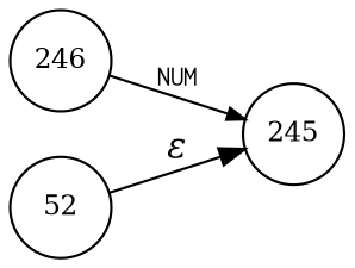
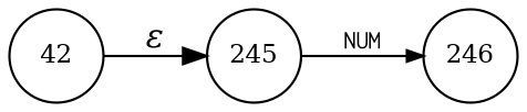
  digraph {
    rankdir=LR
    node [fixedsize=true fontsize=11 peripheries=1 shape=circle]
    n1 [label=245 width=.55]
    n2 [label=246 width=.55]
-   n3 [label=52 width=.55]
-   n2 -> n1 [arrowhead=normal arrowsize=.7 fontname=Courier fontsize=11 label=NUM]
+   n3 [label=42 width=.55]
+   n1 -> n2 [arrowhead=normal arrowsize=.7 fontname=Courier fontsize=11 label=NUM]
    n3 -> n1 [fontname="Times-Italic" label="&epsilon;"]
  }
